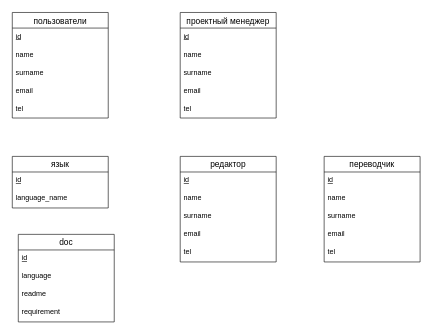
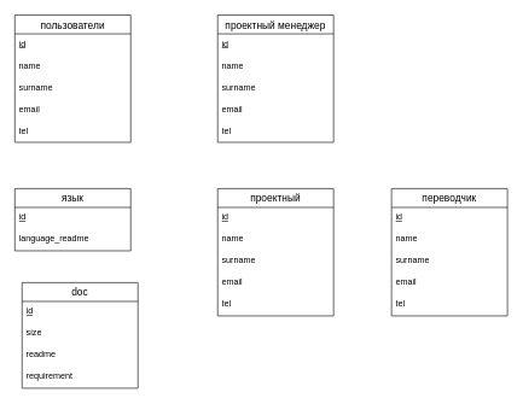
  <mxCell id="0" />
  <mxCell id="1" parent="0" />
  <mxCell id="2" value="пользователи" style="swimlane;fontStyle=0;childLayout=stackLayout;horizontal=1;startSize=26;horizontalStack=0;resizeParent=1;resizeParentMax=0;resizeLast=0;collapsible=1;marginBottom=0;align=center;fontSize=14;" vertex="1" parent="1"><mxGeometry x="20" y="20" width="160" height="176" as="geometry" /></mxCell>
  <mxCell id="3" value="&lt;u&gt;id&lt;/u&gt;" style="text;strokeColor=none;fillColor=none;spacingLeft=4;spacingRight=4;overflow=hidden;rotatable=0;points=[[0,0.5],[1,0.5]];portConstraint=eastwest;fontSize=12;whiteSpace=wrap;html=1;" vertex="1" parent="2"><mxGeometry y="26" width="160" height="30" as="geometry" /></mxCell>
  <mxCell id="4" value="name" style="text;strokeColor=none;fillColor=none;spacingLeft=4;spacingRight=4;overflow=hidden;rotatable=0;points=[[0,0.5],[1,0.5]];portConstraint=eastwest;fontSize=12;whiteSpace=wrap;html=1;" vertex="1" parent="2"><mxGeometry y="56" width="160" height="30" as="geometry" /></mxCell>
  <mxCell id="5" value="surname" style="text;strokeColor=none;fillColor=none;spacingLeft=4;spacingRight=4;overflow=hidden;rotatable=0;points=[[0,0.5],[1,0.5]];portConstraint=eastwest;fontSize=12;whiteSpace=wrap;html=1;" vertex="1" parent="2"><mxGeometry y="86" width="160" height="30" as="geometry" /></mxCell>
  <mxCell id="6" value="email" style="text;strokeColor=none;fillColor=none;spacingLeft=4;spacingRight=4;overflow=hidden;rotatable=0;points=[[0,0.5],[1,0.5]];portConstraint=eastwest;fontSize=12;whiteSpace=wrap;html=1;" vertex="1" parent="2"><mxGeometry y="116" width="160" height="30" as="geometry" /></mxCell>
  <mxCell id="7" value="tel" style="text;strokeColor=none;fillColor=none;spacingLeft=4;spacingRight=4;overflow=hidden;rotatable=0;points=[[0,0.5],[1,0.5]];portConstraint=eastwest;fontSize=12;whiteSpace=wrap;html=1;" vertex="1" parent="2"><mxGeometry y="146" width="160" height="30" as="geometry" /></mxCell>
  <mxCell id="8" value="проектный менеджер" style="swimlane;fontStyle=0;childLayout=stackLayout;horizontal=1;startSize=26;horizontalStack=0;resizeParent=1;resizeParentMax=0;resizeLast=0;collapsible=1;marginBottom=0;align=center;fontSize=14;" vertex="1" parent="1"><mxGeometry x="300" y="20" width="160" height="176" as="geometry" /></mxCell>
  <mxCell id="9" value="&lt;u&gt;id&lt;/u&gt;" style="text;strokeColor=none;fillColor=none;spacingLeft=4;spacingRight=4;overflow=hidden;rotatable=0;points=[[0,0.5],[1,0.5]];portConstraint=eastwest;fontSize=12;whiteSpace=wrap;html=1;" vertex="1" parent="8"><mxGeometry y="26" width="160" height="30" as="geometry" /></mxCell>
  <mxCell id="10" value="name" style="text;strokeColor=none;fillColor=none;spacingLeft=4;spacingRight=4;overflow=hidden;rotatable=0;points=[[0,0.5],[1,0.5]];portConstraint=eastwest;fontSize=12;whiteSpace=wrap;html=1;" vertex="1" parent="8"><mxGeometry y="56" width="160" height="30" as="geometry" /></mxCell>
  <mxCell id="11" value="surname" style="text;strokeColor=none;fillColor=none;spacingLeft=4;spacingRight=4;overflow=hidden;rotatable=0;points=[[0,0.5],[1,0.5]];portConstraint=eastwest;fontSize=12;whiteSpace=wrap;html=1;" vertex="1" parent="8"><mxGeometry y="86" width="160" height="30" as="geometry" /></mxCell>
  <mxCell id="12" value="email" style="text;strokeColor=none;fillColor=none;spacingLeft=4;spacingRight=4;overflow=hidden;rotatable=0;points=[[0,0.5],[1,0.5]];portConstraint=eastwest;fontSize=12;whiteSpace=wrap;html=1;" vertex="1" parent="8"><mxGeometry y="116" width="160" height="30" as="geometry" /></mxCell>
  <mxCell id="13" value="tel" style="text;strokeColor=none;fillColor=none;spacingLeft=4;spacingRight=4;overflow=hidden;rotatable=0;points=[[0,0.5],[1,0.5]];portConstraint=eastwest;fontSize=12;whiteSpace=wrap;html=1;" vertex="1" parent="8"><mxGeometry y="146" width="160" height="30" as="geometry" /></mxCell>
  <mxCell id="14" value="переводчик" style="swimlane;fontStyle=0;childLayout=stackLayout;horizontal=1;startSize=26;horizontalStack=0;resizeParent=1;resizeParentMax=0;resizeLast=0;collapsible=1;marginBottom=0;align=center;fontSize=14;" vertex="1" parent="1"><mxGeometry x="540" y="260" width="160" height="176" as="geometry" /></mxCell>
  <mxCell id="15" value="&lt;u&gt;id&lt;/u&gt;" style="text;strokeColor=none;fillColor=none;spacingLeft=4;spacingRight=4;overflow=hidden;rotatable=0;points=[[0,0.5],[1,0.5]];portConstraint=eastwest;fontSize=12;whiteSpace=wrap;html=1;" vertex="1" parent="14"><mxGeometry y="26" width="160" height="30" as="geometry" /></mxCell>
  <mxCell id="16" value="name" style="text;strokeColor=none;fillColor=none;spacingLeft=4;spacingRight=4;overflow=hidden;rotatable=0;points=[[0,0.5],[1,0.5]];portConstraint=eastwest;fontSize=12;whiteSpace=wrap;html=1;" vertex="1" parent="14"><mxGeometry y="56" width="160" height="30" as="geometry" /></mxCell>
  <mxCell id="17" value="surname" style="text;strokeColor=none;fillColor=none;spacingLeft=4;spacingRight=4;overflow=hidden;rotatable=0;points=[[0,0.5],[1,0.5]];portConstraint=eastwest;fontSize=12;whiteSpace=wrap;html=1;" vertex="1" parent="14"><mxGeometry y="86" width="160" height="30" as="geometry" /></mxCell>
  <mxCell id="18" value="email" style="text;strokeColor=none;fillColor=none;spacingLeft=4;spacingRight=4;overflow=hidden;rotatable=0;points=[[0,0.5],[1,0.5]];portConstraint=eastwest;fontSize=12;whiteSpace=wrap;html=1;" vertex="1" parent="14"><mxGeometry y="116" width="160" height="30" as="geometry" /></mxCell>
  <mxCell id="19" value="tel" style="text;strokeColor=none;fillColor=none;spacingLeft=4;spacingRight=4;overflow=hidden;rotatable=0;points=[[0,0.5],[1,0.5]];portConstraint=eastwest;fontSize=12;whiteSpace=wrap;html=1;" vertex="1" parent="14"><mxGeometry y="146" width="160" height="30" as="geometry" /></mxCell>
- <mxCell id="20" value="редактор" style="swimlane;fontStyle=0;childLayout=stackLayout;horizontal=1;startSize=26;horizontalStack=0;resizeParent=1;resizeParentMax=0;resizeLast=0;collapsible=1;marginBottom=0;align=center;fontSize=14;" vertex="1" parent="1"><mxGeometry x="300" y="260" width="160" height="176" as="geometry" /></mxCell>
+ <mxCell id="20" value="проектный" style="swimlane;fontStyle=0;childLayout=stackLayout;horizontal=1;startSize=26;horizontalStack=0;resizeParent=1;resizeParentMax=0;resizeLast=0;collapsible=1;marginBottom=0;align=center;fontSize=14;" vertex="1" parent="1"><mxGeometry x="300" y="260" width="160" height="176" as="geometry" /></mxCell>
  <mxCell id="21" value="&lt;u&gt;id&lt;/u&gt;" style="text;strokeColor=none;fillColor=none;spacingLeft=4;spacingRight=4;overflow=hidden;rotatable=0;points=[[0,0.5],[1,0.5]];portConstraint=eastwest;fontSize=12;whiteSpace=wrap;html=1;" vertex="1" parent="20"><mxGeometry y="26" width="160" height="30" as="geometry" /></mxCell>
  <mxCell id="22" value="name" style="text;strokeColor=none;fillColor=none;spacingLeft=4;spacingRight=4;overflow=hidden;rotatable=0;points=[[0,0.5],[1,0.5]];portConstraint=eastwest;fontSize=12;whiteSpace=wrap;html=1;" vertex="1" parent="20"><mxGeometry y="56" width="160" height="30" as="geometry" /></mxCell>
  <mxCell id="23" value="surname" style="text;strokeColor=none;fillColor=none;spacingLeft=4;spacingRight=4;overflow=hidden;rotatable=0;points=[[0,0.5],[1,0.5]];portConstraint=eastwest;fontSize=12;whiteSpace=wrap;html=1;" vertex="1" parent="20"><mxGeometry y="86" width="160" height="30" as="geometry" /></mxCell>
  <mxCell id="24" value="email" style="text;strokeColor=none;fillColor=none;spacingLeft=4;spacingRight=4;overflow=hidden;rotatable=0;points=[[0,0.5],[1,0.5]];portConstraint=eastwest;fontSize=12;whiteSpace=wrap;html=1;" vertex="1" parent="20"><mxGeometry y="116" width="160" height="30" as="geometry" /></mxCell>
  <mxCell id="25" value="tel" style="text;strokeColor=none;fillColor=none;spacingLeft=4;spacingRight=4;overflow=hidden;rotatable=0;points=[[0,0.5],[1,0.5]];portConstraint=eastwest;fontSize=12;whiteSpace=wrap;html=1;" vertex="1" parent="20"><mxGeometry y="146" width="160" height="30" as="geometry" /></mxCell>
  <mxCell id="26" value="язык" style="swimlane;fontStyle=0;childLayout=stackLayout;horizontal=1;startSize=26;horizontalStack=0;resizeParent=1;resizeParentMax=0;resizeLast=0;collapsible=1;marginBottom=0;align=center;fontSize=14;" vertex="1" parent="1"><mxGeometry x="20" y="260" width="160" height="86" as="geometry" /></mxCell>
  <mxCell id="27" value="&lt;u&gt;id&lt;/u&gt;" style="text;strokeColor=none;fillColor=none;spacingLeft=4;spacingRight=4;overflow=hidden;rotatable=0;points=[[0,0.5],[1,0.5]];portConstraint=eastwest;fontSize=12;whiteSpace=wrap;html=1;" vertex="1" parent="26"><mxGeometry y="26" width="160" height="30" as="geometry" /></mxCell>
- <mxCell id="28" value="language_name" style="text;strokeColor=none;fillColor=none;spacingLeft=4;spacingRight=4;overflow=hidden;rotatable=0;points=[[0,0.5],[1,0.5]];portConstraint=eastwest;fontSize=12;whiteSpace=wrap;html=1;" vertex="1" parent="26"><mxGeometry y="56" width="160" height="30" as="geometry" /></mxCell>
+ <mxCell id="28" value="language_readme" style="text;strokeColor=none;fillColor=none;spacingLeft=4;spacingRight=4;overflow=hidden;rotatable=0;points=[[0,0.5],[1,0.5]];portConstraint=eastwest;fontSize=12;whiteSpace=wrap;html=1;" vertex="1" parent="26"><mxGeometry y="56" width="160" height="30" as="geometry" /></mxCell>
  <mxCell id="29" value="doc" style="swimlane;fontStyle=0;childLayout=stackLayout;horizontal=1;startSize=26;horizontalStack=0;resizeParent=1;resizeParentMax=0;resizeLast=0;collapsible=1;marginBottom=0;align=center;fontSize=14;" vertex="1" parent="1"><mxGeometry x="30" y="390" width="160" height="146" as="geometry" /></mxCell>
  <mxCell id="30" value="&lt;u&gt;id&lt;/u&gt;" style="text;strokeColor=none;fillColor=none;spacingLeft=4;spacingRight=4;overflow=hidden;rotatable=0;points=[[0,0.5],[1,0.5]];portConstraint=eastwest;fontSize=12;whiteSpace=wrap;html=1;" vertex="1" parent="29"><mxGeometry y="26" width="160" height="30" as="geometry" /></mxCell>
- <mxCell id="31" value="language" style="text;strokeColor=none;fillColor=none;spacingLeft=4;spacingRight=4;overflow=hidden;rotatable=0;points=[[0,0.5],[1,0.5]];portConstraint=eastwest;fontSize=12;whiteSpace=wrap;html=1;" vertex="1" parent="29"><mxGeometry y="56" width="160" height="30" as="geometry" /></mxCell>
+ <mxCell id="31" value="size" style="text;strokeColor=none;fillColor=none;spacingLeft=4;spacingRight=4;overflow=hidden;rotatable=0;points=[[0,0.5],[1,0.5]];portConstraint=eastwest;fontSize=12;whiteSpace=wrap;html=1;" vertex="1" parent="29"><mxGeometry y="56" width="160" height="30" as="geometry" /></mxCell>
  <mxCell id="32" value="readme" style="text;strokeColor=none;fillColor=none;spacingLeft=4;spacingRight=4;overflow=hidden;rotatable=0;points=[[0,0.5],[1,0.5]];portConstraint=eastwest;fontSize=12;whiteSpace=wrap;html=1;" vertex="1" parent="29"><mxGeometry y="86" width="160" height="30" as="geometry" /></mxCell>
  <mxCell id="33" value="requirement" style="text;strokeColor=none;fillColor=none;spacingLeft=4;spacingRight=4;overflow=hidden;rotatable=0;points=[[0,0.5],[1,0.5]];portConstraint=eastwest;fontSize=12;whiteSpace=wrap;html=1;" vertex="1" parent="29"><mxGeometry y="116" width="160" height="30" as="geometry" /></mxCell>
